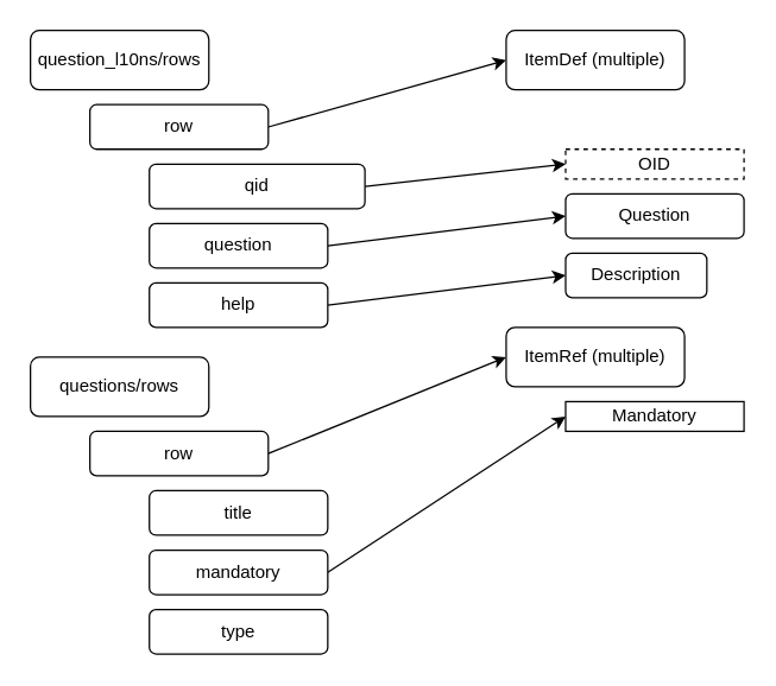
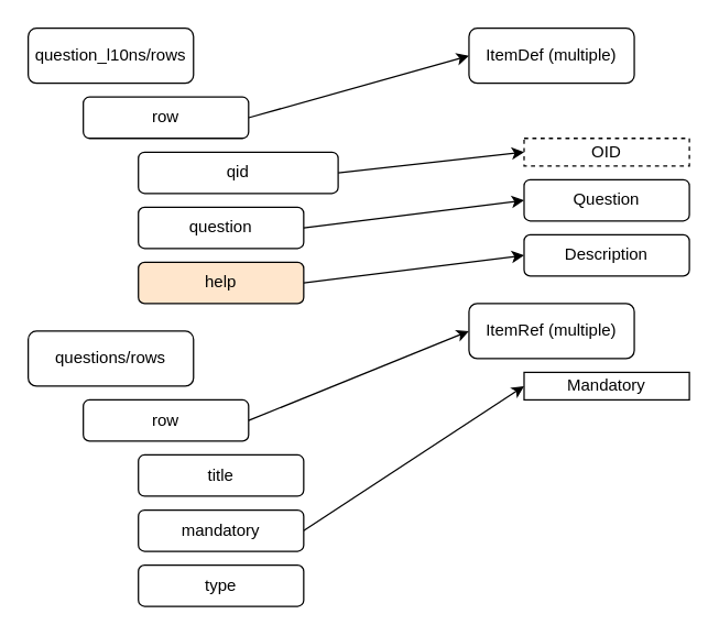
  <mxCell id="0" />
  <mxCell id="1" parent="0" />
  <mxCell id="2" value="ItemDef (multiple)" style="rounded=1;whiteSpace=wrap;html=1;" vertex="1" parent="1"><mxGeometry x="340" y="20" width="120" height="40" as="geometry" /></mxCell>
  <mxCell id="3" value="question_l10ns/rows" style="rounded=1;whiteSpace=wrap;html=1;" vertex="1" parent="1"><mxGeometry x="20" y="20" width="120" height="40" as="geometry" /></mxCell>
  <mxCell id="4" style="edgeStyle=orthogonalEdgeStyle;rounded=0;orthogonalLoop=1;jettySize=auto;html=1;exitX=0.5;exitY=1;exitDx=0;exitDy=0;" edge="1" parent="1" source="2" target="2"><mxGeometry relative="1" as="geometry" /></mxCell>
  <mxCell id="5" style="edgeStyle=none;rounded=0;orthogonalLoop=1;jettySize=auto;html=1;exitX=1;exitY=0.5;exitDx=0;exitDy=0;entryX=0;entryY=0.5;entryDx=0;entryDy=0;" edge="1" parent="1" source="6" target="2"><mxGeometry relative="1" as="geometry" /></mxCell>
  <mxCell id="6" value="row" style="rounded=1;whiteSpace=wrap;html=1;" vertex="1" parent="1"><mxGeometry x="60" y="70" width="120" height="30" as="geometry" /></mxCell>
  <mxCell id="7" value="Question" style="rounded=1;whiteSpace=wrap;html=1;" vertex="1" parent="1"><mxGeometry x="380" y="130" width="120" height="30" as="geometry" /></mxCell>
  <mxCell id="8" style="edgeStyle=none;rounded=0;orthogonalLoop=1;jettySize=auto;html=1;exitX=1;exitY=0.5;exitDx=0;exitDy=0;entryX=0;entryY=0.5;entryDx=0;entryDy=0;" edge="1" parent="1" source="9" target="20"><mxGeometry relative="1" as="geometry" /></mxCell>
  <mxCell id="9" value="qid" style="rounded=1;whiteSpace=wrap;html=1;" vertex="1" parent="1"><mxGeometry x="100" y="110" width="145" height="30" as="geometry" /></mxCell>
  <mxCell id="10" style="edgeStyle=none;rounded=0;orthogonalLoop=1;jettySize=auto;html=1;exitX=1;exitY=0.5;exitDx=0;exitDy=0;entryX=0;entryY=0.5;entryDx=0;entryDy=0;" edge="1" parent="1" source="11" target="7"><mxGeometry relative="1" as="geometry" /></mxCell>
  <mxCell id="11" value="question" style="rounded=1;whiteSpace=wrap;html=1;" vertex="1" parent="1"><mxGeometry x="100" y="150" width="120" height="30" as="geometry" /></mxCell>
  <mxCell id="12" style="edgeStyle=none;rounded=0;orthogonalLoop=1;jettySize=auto;html=1;exitX=1;exitY=0.5;exitDx=0;exitDy=0;entryX=0;entryY=0.5;entryDx=0;entryDy=0;" edge="1" parent="1" source="13" target="14"><mxGeometry relative="1" as="geometry" /></mxCell>
- <mxCell id="13" value="help" style="rounded=1;whiteSpace=wrap;html=1;" vertex="1" parent="1"><mxGeometry x="100" y="190" width="120" height="30" as="geometry" /></mxCell>
- <mxCell id="14" value="Description" style="rounded=1;whiteSpace=wrap;html=1;" vertex="1" parent="1"><mxGeometry x="380" y="170" width="95" height="30" as="geometry" /></mxCell>
+ <mxCell id="13" value="help" style="rounded=1;whiteSpace=wrap;html=1;fillColor=#ffe6cc;" vertex="1" parent="1"><mxGeometry x="100" y="190" width="120" height="30" as="geometry" /></mxCell>
+ <mxCell id="14" value="Description" style="rounded=1;whiteSpace=wrap;html=1;" vertex="1" parent="1"><mxGeometry x="380" y="170" width="120" height="30" as="geometry" /></mxCell>
  <mxCell id="15" value="questions/rows" style="rounded=1;whiteSpace=wrap;html=1;" vertex="1" parent="1"><mxGeometry x="20" y="240" width="120" height="40" as="geometry" /></mxCell>
  <mxCell id="16" style="edgeStyle=none;rounded=0;orthogonalLoop=1;jettySize=auto;html=1;exitX=1;exitY=0.5;exitDx=0;exitDy=0;entryX=0;entryY=0.5;entryDx=0;entryDy=0;" edge="1" parent="1" source="17" target="21"><mxGeometry relative="1" as="geometry" /></mxCell>
  <mxCell id="17" value="row" style="rounded=1;whiteSpace=wrap;html=1;" vertex="1" parent="1"><mxGeometry x="60" y="290" width="120" height="30" as="geometry" /></mxCell>
  <mxCell id="18" style="edgeStyle=none;rounded=0;orthogonalLoop=1;jettySize=auto;html=1;exitX=1;exitY=0.5;exitDx=0;exitDy=0;entryX=0;entryY=0.5;entryDx=0;entryDy=0;" edge="1" parent="1" source="19" target="23"><mxGeometry relative="1" as="geometry" /></mxCell>
  <mxCell id="19" value="mandatory" style="rounded=1;whiteSpace=wrap;html=1;" vertex="1" parent="1"><mxGeometry x="100" y="370" width="120" height="30" as="geometry" /></mxCell>
  <mxCell id="20" value="OID" style="whiteSpace=wrap;html=1;dashed=1;" vertex="1" parent="1"><mxGeometry x="380" y="100" width="120" height="20" as="geometry" /></mxCell>
  <mxCell id="21" value="ItemRef (multiple)" style="rounded=1;whiteSpace=wrap;html=1;" vertex="1" parent="1"><mxGeometry x="340" y="220" width="120" height="40" as="geometry" /></mxCell>
  <mxCell id="22" style="edgeStyle=orthogonalEdgeStyle;rounded=0;orthogonalLoop=1;jettySize=auto;html=1;exitX=0.5;exitY=1;exitDx=0;exitDy=0;" edge="1" parent="1" source="21" target="21"><mxGeometry relative="1" as="geometry" /></mxCell>
  <mxCell id="23" value="Mandatory" style="rounded=0;whiteSpace=wrap;html=1;" vertex="1" parent="1"><mxGeometry x="380" y="270" width="120" height="20" as="geometry" /></mxCell>
  <mxCell id="24" value="title" style="rounded=1;whiteSpace=wrap;html=1;" vertex="1" parent="1"><mxGeometry x="100" y="330" width="120" height="30" as="geometry" /></mxCell>
  <mxCell id="25" value="type" style="rounded=1;whiteSpace=wrap;html=1;" vertex="1" parent="1"><mxGeometry x="100" y="410" width="120" height="30" as="geometry" /></mxCell>
